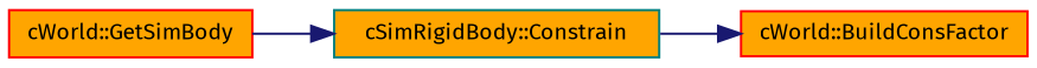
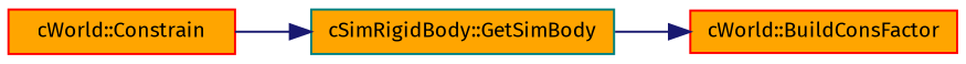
  digraph {
    fontname="Fira Sans"
    rankdir=LR
    node [color=red fillcolor=orange fontname="Fira Sans" fontsize=10 shape=record style=filled]
    edge [color=midnightblue fontname="Fira Sans" fontsize=10 labelfontname=Helvetica labelfontsize=10 style=solid]
-   n1 [fontcolor=black height=0.2 label="cWorld::GetSimBody" width=0.4]
-   n2 [color=teal height=0.2 label="cSimRigidBody::Constrain" width=0.4]
+   n1 [fontcolor=black height=0.2 label="cWorld::Constrain" width=0.4]
+   n2 [color=teal height=0.2 label="cSimRigidBody::GetSimBody" width=0.4]
    n3 [height=0.2 label="cWorld::BuildConsFactor" width=0.4]
    n1 -> n2
    n2 -> n3
  }
